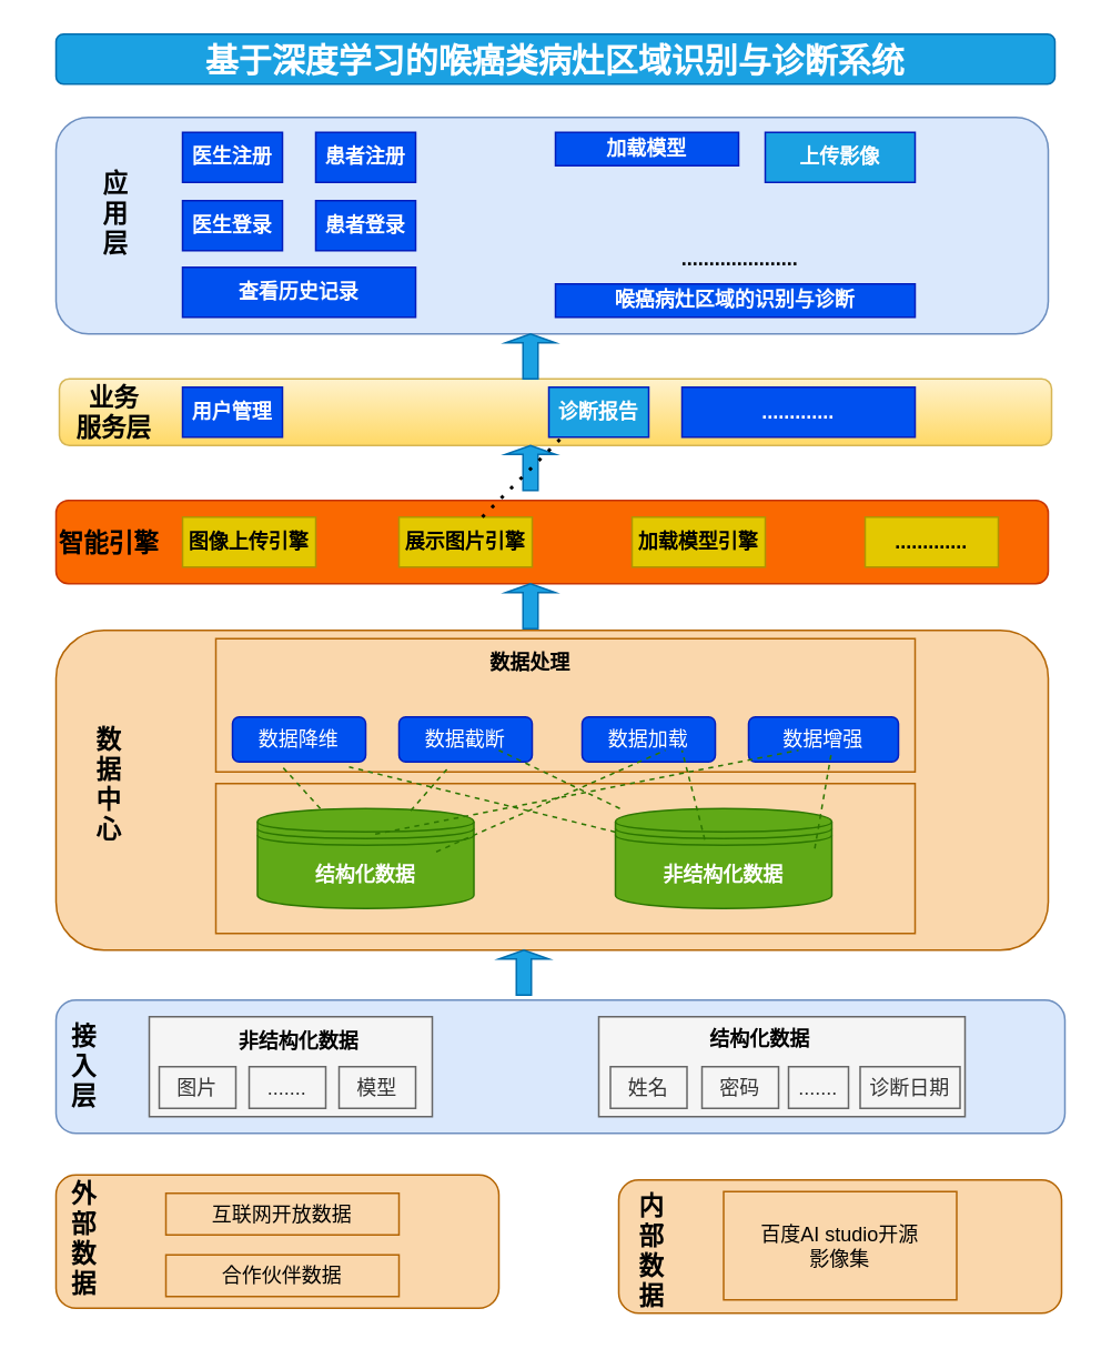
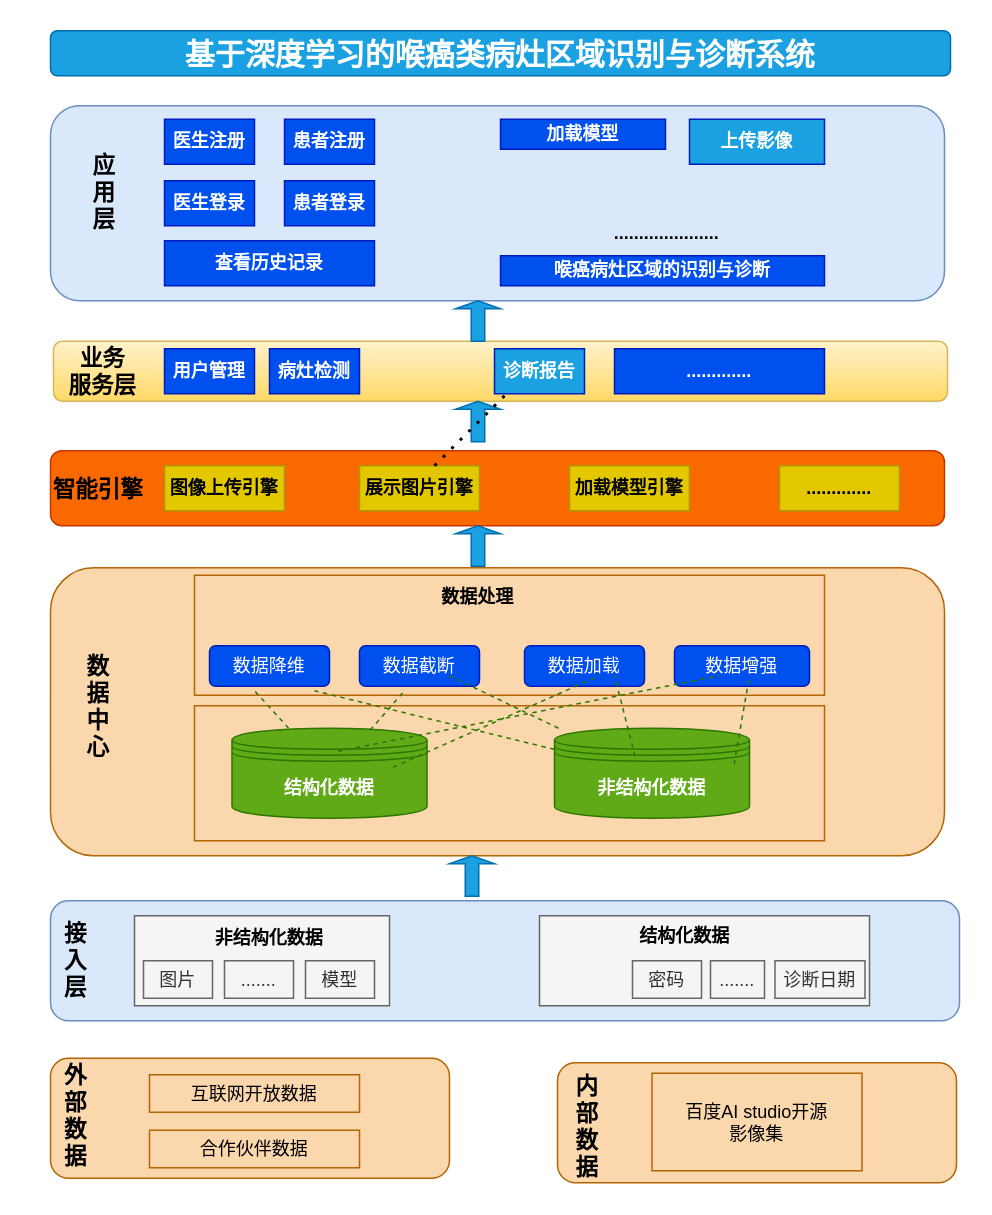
  <mxCell id="0" />
  <mxCell id="1" parent="0" />
  <mxCell id="2" value="&lt;p align=&quot;center&quot; class=&quot;MsoNormal&quot;&gt;&lt;span&gt;&lt;font style=&quot;font-size: 20px;&quot;&gt;基于深度学习的喉癌类病灶区域识别与诊断系统&lt;/font&gt;&lt;span style=&quot;font-size:18.0pt;font-family:宋体&quot;&gt;&lt;/span&gt;&lt;/span&gt;&lt;/p&gt;" style="rounded=1;whiteSpace=wrap;html=1;rotation=0;fillColor=#1ba1e2;strokeColor=#006EAF;fontStyle=1;fontColor=#ffffff;" vertex="1" parent="1"><mxGeometry x="33" y="20" width="600" height="30" as="geometry" /></mxCell>
  <mxCell id="3" value="" style="rounded=1;whiteSpace=wrap;html=1;fontStyle=1;fillColor=#dae8fc;strokeColor=#6c8ebf;" vertex="1" parent="1"><mxGeometry x="33" y="70" width="596" height="130" as="geometry" /></mxCell>
  <mxCell id="4" value="应&lt;br style=&quot;font-size: 15px;&quot;&gt;用&lt;br style=&quot;font-size: 15px;&quot;&gt;层" style="text;strokeColor=none;align=center;fillColor=none;html=1;verticalAlign=middle;whiteSpace=wrap;rounded=0;fontStyle=1;fontSize=15;" vertex="1" parent="1"><mxGeometry x="39" y="92" width="60" height="70" as="geometry" /></mxCell>
  <mxCell id="5" value="医生注册" style="rounded=0;whiteSpace=wrap;html=1;fontStyle=1;fillColor=#0050ef;fontColor=#ffffff;strokeColor=#001DBC;" vertex="1" parent="1"><mxGeometry x="109" y="79" width="60" height="30" as="geometry" /></mxCell>
  <mxCell id="6" value="医生登录" style="rounded=0;whiteSpace=wrap;html=1;fontStyle=1;fillColor=#0050ef;fontColor=#ffffff;strokeColor=#001DBC;" vertex="1" parent="1"><mxGeometry x="109" y="120" width="60" height="30" as="geometry" /></mxCell>
  <mxCell id="7" value="患者注册" style="rounded=0;whiteSpace=wrap;html=1;fontStyle=1;fillColor=#0050ef;fontColor=#ffffff;strokeColor=#001DBC;" vertex="1" parent="1"><mxGeometry x="189" y="79" width="60" height="30" as="geometry" /></mxCell>
  <mxCell id="8" value="患者登录" style="rounded=0;whiteSpace=wrap;html=1;fontStyle=1;fillColor=#0050ef;fontColor=#ffffff;strokeColor=#001DBC;" vertex="1" parent="1"><mxGeometry x="189" y="120" width="60" height="30" as="geometry" /></mxCell>
  <mxCell id="9" value="查看历史记录" style="rounded=0;whiteSpace=wrap;html=1;fontStyle=1;fillColor=#0050ef;fontColor=#ffffff;strokeColor=#001DBC;" vertex="1" parent="1"><mxGeometry x="109" y="160" width="140" height="30" as="geometry" /></mxCell>
  <mxCell id="10" value="加载模型" style="rounded=0;whiteSpace=wrap;html=1;fontStyle=1;fillColor=#0050ef;fontColor=#ffffff;strokeColor=#001DBC;" vertex="1" parent="1"><mxGeometry x="333" y="79" width="110" height="20" as="geometry" /></mxCell>
  <mxCell id="11" value="上传影像" style="rounded=0;whiteSpace=wrap;html=1;fontStyle=1;fillColor=#1ba1e2;fontColor=#ffffff;strokeColor=#001DBC;" vertex="1" parent="1"><mxGeometry x="459" y="79" width="90" height="30" as="geometry" /></mxCell>
  <mxCell id="12" value="....................." style="text;strokeColor=none;align=center;fillColor=none;html=1;verticalAlign=middle;whiteSpace=wrap;rounded=0;fontStyle=1" vertex="1" parent="1"><mxGeometry x="329" y="150" width="230" height="10" as="geometry" /></mxCell>
  <mxCell id="13" value="喉癌病灶区域的识别与诊断" style="rounded=0;whiteSpace=wrap;html=1;fontStyle=1;fillColor=#0050ef;fontColor=#ffffff;strokeColor=#001DBC;" vertex="1" parent="1"><mxGeometry x="333" y="170" width="216" height="20" as="geometry" /></mxCell>
  <mxCell id="14" value="" style="rounded=1;whiteSpace=wrap;html=1;fillColor=#fff2cc;strokeColor=#d6b656;gradientColor=#ffd966;" vertex="1" parent="1"><mxGeometry x="35" y="227" width="596" height="40" as="geometry" /></mxCell>
  <mxCell id="15" value="业务&lt;br&gt;服务层" style="text;strokeColor=none;align=center;fillColor=none;html=1;verticalAlign=middle;whiteSpace=wrap;rounded=0;fontStyle=1;fontSize=15;" vertex="1" parent="1"><mxGeometry x="33" y="212" width="70" height="70" as="geometry" /></mxCell>
  <mxCell id="16" value="用户管理" style="rounded=0;whiteSpace=wrap;html=1;fontStyle=1;fillColor=#0050ef;fontColor=#ffffff;strokeColor=#001DBC;" vertex="1" parent="1"><mxGeometry x="109" y="232" width="60" height="30" as="geometry" /></mxCell>
+ <mxCell id="17" value="病灶检测" style="rounded=0;whiteSpace=wrap;html=1;fontStyle=1;fillColor=#0050ef;fontColor=#ffffff;strokeColor=#001DBC;" vertex="1" parent="1"><mxGeometry x="179" y="232" width="60" height="30" as="geometry" /></mxCell>
  <mxCell id="18" value="诊断报告" style="rounded=0;whiteSpace=wrap;html=1;fontStyle=1;fillColor=#1ba1e2;fontColor=#ffffff;strokeColor=#001DBC;" vertex="1" parent="1"><mxGeometry x="329" y="232" width="60" height="30" as="geometry" /></mxCell>
  <mxCell id="19" value="............." style="rounded=0;whiteSpace=wrap;html=1;fontStyle=1;fillColor=#0050ef;fontColor=#ffffff;strokeColor=#001DBC;" vertex="1" parent="1"><mxGeometry x="409" y="232" width="140" height="30" as="geometry" /></mxCell>
  <mxCell id="20" value="" style="rounded=1;whiteSpace=wrap;html=1;fillColor=#fad7ac;strokeColor=#b46504;" vertex="1" parent="1"><mxGeometry x="33" y="378" width="596" height="192" as="geometry" /></mxCell>
  <mxCell id="21" value="数&lt;br&gt;据&lt;br&gt;中&lt;br&gt;心" style="text;strokeColor=none;align=center;fillColor=none;html=1;verticalAlign=middle;whiteSpace=wrap;rounded=0;fontStyle=1;fontSize=15;" vertex="1" parent="1"><mxGeometry x="35" y="395" width="60" height="150" as="geometry" /></mxCell>
  <mxCell id="22" value="" style="shape=singleArrow;direction=north;whiteSpace=wrap;html=1;fillColor=#1ba1e2;strokeColor=#006EAF;fontColor=#ffffff;" vertex="1" parent="1"><mxGeometry x="303" y="200" width="30" height="27" as="geometry" /></mxCell>
  <mxCell id="23" value="" style="shape=singleArrow;direction=north;whiteSpace=wrap;html=1;fillColor=#1ba1e2;strokeColor=#006EAF;fontColor=#ffffff;" vertex="1" parent="1"><mxGeometry x="303" y="267" width="30" height="27" as="geometry" /></mxCell>
  <mxCell id="24" value="" style="rounded=0;whiteSpace=wrap;html=1;fillColor=#fad7ac;strokeColor=#b46504;" vertex="1" parent="1"><mxGeometry x="129" y="383" width="420" height="80" as="geometry" /></mxCell>
  <mxCell id="25" value="数据处理" style="text;strokeColor=none;align=center;fillColor=none;html=1;verticalAlign=middle;whiteSpace=wrap;rounded=0;fontStyle=1" vertex="1" parent="1"><mxGeometry x="288" y="383" width="60" height="30" as="geometry" /></mxCell>
  <mxCell id="26" value="" style="rounded=1;whiteSpace=wrap;html=1;fillColor=#fa6800;fontColor=#000000;strokeColor=#C73500;" vertex="1" parent="1"><mxGeometry x="33" y="300" width="596" height="50" as="geometry" /></mxCell>
  <mxCell id="27" value="智能引擎" style="text;strokeColor=none;align=center;fillColor=none;html=1;verticalAlign=middle;whiteSpace=wrap;rounded=0;fontStyle=1;fontSize=15;" vertex="1" parent="1"><mxGeometry x="30" y="290" width="70" height="70" as="geometry" /></mxCell>
  <mxCell id="28" value="图像上传引擎" style="rounded=0;whiteSpace=wrap;html=1;fontStyle=1;fillColor=#e3c800;fontColor=#000000;strokeColor=#B09500;" vertex="1" parent="1"><mxGeometry x="109" y="310" width="80" height="30" as="geometry" /></mxCell>
  <mxCell id="29" value="展示图片引擎" style="rounded=0;whiteSpace=wrap;html=1;fontStyle=1;fillColor=#e3c800;fontColor=#000000;strokeColor=#B09500;" vertex="1" parent="1"><mxGeometry x="239" y="310" width="80" height="30" as="geometry" /></mxCell>
  <mxCell id="30" value="加载模型引擎" style="rounded=0;whiteSpace=wrap;html=1;fontStyle=1;fillColor=#e3c800;fontColor=#000000;strokeColor=#B09500;" vertex="1" parent="1"><mxGeometry x="379" y="310" width="80" height="30" as="geometry" /></mxCell>
  <mxCell id="31" value="............." style="rounded=0;whiteSpace=wrap;html=1;fontStyle=1;fillColor=#e3c800;fontColor=#000000;strokeColor=#B09500;" vertex="1" parent="1"><mxGeometry x="519" y="310" width="80" height="30" as="geometry" /></mxCell>
  <mxCell id="32" value="" style="shape=singleArrow;direction=north;whiteSpace=wrap;html=1;fillColor=#1ba1e2;strokeColor=#006EAF;fontColor=#ffffff;" vertex="1" parent="1"><mxGeometry x="303" y="350" width="30" height="27" as="geometry" /></mxCell>
  <mxCell id="33" value="数据降维" style="rounded=1;whiteSpace=wrap;html=1;fillColor=#0050ef;strokeColor=#001DBC;fontColor=#ffffff;" vertex="1" parent="1"><mxGeometry x="139" y="430" width="80" height="27" as="geometry" /></mxCell>
  <mxCell id="34" value="数据截断" style="rounded=1;whiteSpace=wrap;html=1;fillColor=#0050ef;strokeColor=#001DBC;fontColor=#ffffff;" vertex="1" parent="1"><mxGeometry x="239" y="430" width="80" height="27" as="geometry" /></mxCell>
  <mxCell id="35" value="数据加载" style="rounded=1;whiteSpace=wrap;html=1;fillColor=#0050ef;strokeColor=#001DBC;fontColor=#ffffff;" vertex="1" parent="1"><mxGeometry x="349" y="430" width="80" height="27" as="geometry" /></mxCell>
  <mxCell id="36" value="数据增强" style="rounded=1;whiteSpace=wrap;html=1;fillColor=#0050ef;strokeColor=#001DBC;fontColor=#ffffff;" vertex="1" parent="1"><mxGeometry x="449" y="430" width="90" height="27" as="geometry" /></mxCell>
  <mxCell id="37" value="" style="rounded=0;whiteSpace=wrap;html=1;fillColor=#fad7ac;strokeColor=#b46504;" vertex="1" parent="1"><mxGeometry x="129" y="470" width="420" height="90" as="geometry" /></mxCell>
  <mxCell id="38" value="&lt;b&gt;结构化数据&lt;/b&gt;" style="shape=datastore;whiteSpace=wrap;html=1;fillColor=#60a917;fontColor=#ffffff;strokeColor=#2D7600;" vertex="1" parent="1"><mxGeometry x="154" y="485" width="130" height="60" as="geometry" /></mxCell>
  <mxCell id="39" value="&lt;b&gt;非结构化数据&lt;/b&gt;" style="shape=datastore;whiteSpace=wrap;html=1;fillColor=#60a917;fontColor=#ffffff;strokeColor=#2D7600;" vertex="1" parent="1"><mxGeometry x="369" y="485" width="130" height="60" as="geometry" /></mxCell>
  <mxCell id="40" value="" style="endArrow=none;dashed=1;html=1;rounded=0;fillColor=#60a917;strokeColor=#2D7600;" edge="1" parent="1" source="38"><mxGeometry width="50" height="50" relative="1" as="geometry"><mxPoint x="119" y="510" as="sourcePoint" /><mxPoint x="169" y="460" as="targetPoint" /></mxGeometry></mxCell>
  <mxCell id="41" value="" style="endArrow=none;dashed=1;html=1;dashPattern=1 3;strokeWidth=2;rounded=0;" edge="1" parent="1"><mxGeometry width="50" height="50" relative="1" as="geometry"><mxPoint x="289" y="310" as="sourcePoint" /><mxPoint x="339" y="260" as="targetPoint" /></mxGeometry></mxCell>
  <mxCell id="42" value="" style="endArrow=none;dashed=1;html=1;rounded=0;fillColor=#60a917;strokeColor=#2D7600;" edge="1" parent="1" source="39"><mxGeometry width="50" height="50" relative="1" as="geometry"><mxPoint x="159" y="510" as="sourcePoint" /><mxPoint x="209" y="460" as="targetPoint" /></mxGeometry></mxCell>
  <mxCell id="43" value="" style="endArrow=none;dashed=1;html=1;rounded=0;fillColor=#60a917;strokeColor=#2D7600;exitX=0.708;exitY=0.022;exitDx=0;exitDy=0;exitPerimeter=0;" edge="1" parent="1" source="38"><mxGeometry width="50" height="50" relative="1" as="geometry"><mxPoint x="219" y="510" as="sourcePoint" /><mxPoint x="269" y="460" as="targetPoint" /></mxGeometry></mxCell>
  <mxCell id="44" value="" style="endArrow=none;dashed=1;html=1;rounded=0;fillColor=#60a917;strokeColor=#2D7600;" edge="1" parent="1" source="39"><mxGeometry width="50" height="50" relative="1" as="geometry"><mxPoint x="249" y="500" as="sourcePoint" /><mxPoint x="299" y="450" as="targetPoint" /></mxGeometry></mxCell>
  <mxCell id="45" value="" style="endArrow=none;dashed=1;html=1;rounded=0;exitX=0.826;exitY=0.433;exitDx=0;exitDy=0;exitPerimeter=0;fillColor=#60a917;strokeColor=#2D7600;" edge="1" parent="1" source="38"><mxGeometry width="50" height="50" relative="1" as="geometry"><mxPoint x="349" y="500" as="sourcePoint" /><mxPoint x="399" y="450" as="targetPoint" /></mxGeometry></mxCell>
  <mxCell id="46" value="" style="endArrow=none;dashed=1;html=1;rounded=0;exitX=0.413;exitY=0.311;exitDx=0;exitDy=0;exitPerimeter=0;fillColor=#60a917;strokeColor=#2D7600;" edge="1" parent="1" source="39"><mxGeometry width="50" height="50" relative="1" as="geometry"><mxPoint x="359" y="500" as="sourcePoint" /><mxPoint x="409" y="450" as="targetPoint" /></mxGeometry></mxCell>
  <mxCell id="47" value="" style="endArrow=none;dashed=1;html=1;rounded=0;exitX=0.921;exitY=0.4;exitDx=0;exitDy=0;exitPerimeter=0;fillColor=#60a917;strokeColor=#2D7600;" edge="1" parent="1" source="39"><mxGeometry width="50" height="50" relative="1" as="geometry"><mxPoint x="449" y="500" as="sourcePoint" /><mxPoint x="499" y="450" as="targetPoint" /></mxGeometry></mxCell>
  <mxCell id="48" value="" style="endArrow=none;dashed=1;html=1;rounded=0;exitX=0.544;exitY=0.256;exitDx=0;exitDy=0;exitPerimeter=0;fillColor=#60a917;strokeColor=#2D7600;" edge="1" parent="1" source="38"><mxGeometry width="50" height="50" relative="1" as="geometry"><mxPoint x="429" y="500" as="sourcePoint" /><mxPoint x="479" y="450" as="targetPoint" /></mxGeometry></mxCell>
  <mxCell id="49" value="" style="rounded=1;whiteSpace=wrap;html=1;fillColor=#dae8fc;strokeColor=#6c8ebf;" vertex="1" parent="1"><mxGeometry x="33" y="600" width="606" height="80" as="geometry" /></mxCell>
  <mxCell id="50" value="接&lt;br&gt;入&lt;br&gt;层" style="text;strokeColor=none;align=center;fillColor=none;html=1;verticalAlign=middle;whiteSpace=wrap;rounded=0;fontStyle=1;fontSize=15;" vertex="1" parent="1"><mxGeometry x="20" y="604" width="60" height="70" as="geometry" /></mxCell>
  <mxCell id="51" value="" style="shape=singleArrow;direction=north;whiteSpace=wrap;html=1;fillColor=#1ba1e2;strokeColor=#006EAF;fontColor=#ffffff;" vertex="1" parent="1"><mxGeometry x="299" y="570" width="30" height="27" as="geometry" /></mxCell>
  <mxCell id="52" value="" style="rounded=0;whiteSpace=wrap;html=1;align=center;fillColor=#f5f5f5;strokeColor=#666666;fontColor=#333333;" vertex="1" parent="1"><mxGeometry x="89" y="610" width="170" height="60" as="geometry" /></mxCell>
  <mxCell id="53" value="图片" style="rounded=0;whiteSpace=wrap;html=1;fillColor=#f5f5f5;fontColor=#333333;strokeColor=#666666;" vertex="1" parent="1"><mxGeometry x="95" y="640" width="46" height="25" as="geometry" /></mxCell>
  <mxCell id="54" value="......." style="rounded=0;whiteSpace=wrap;html=1;fillColor=#f5f5f5;fontColor=#333333;strokeColor=#666666;" vertex="1" parent="1"><mxGeometry x="149" y="640" width="46" height="25" as="geometry" /></mxCell>
  <mxCell id="55" value="模型" style="rounded=0;whiteSpace=wrap;html=1;fillColor=#f5f5f5;fontColor=#333333;strokeColor=#666666;" vertex="1" parent="1"><mxGeometry x="203" y="640" width="46" height="25" as="geometry" /></mxCell>
  <mxCell id="56" value="&lt;b&gt;非结构化数据&lt;/b&gt;" style="text;strokeColor=none;align=center;fillColor=none;html=1;verticalAlign=middle;whiteSpace=wrap;rounded=0;" vertex="1" parent="1"><mxGeometry x="139" y="610" width="80" height="30" as="geometry" /></mxCell>
  <mxCell id="57" value="" style="rounded=0;whiteSpace=wrap;html=1;align=center;fillColor=#f5f5f5;strokeColor=#666666;fontColor=#333333;" vertex="1" parent="1"><mxGeometry x="359" y="610" width="220" height="60" as="geometry" /></mxCell>
  <mxCell id="58" value="&lt;b&gt;结构化数据&lt;/b&gt;" style="text;strokeColor=none;align=center;fillColor=none;html=1;verticalAlign=middle;whiteSpace=wrap;rounded=0;" vertex="1" parent="1"><mxGeometry x="416" y="609" width="80" height="30" as="geometry" /></mxCell>
- <mxCell id="59" value="姓名" style="rounded=0;whiteSpace=wrap;html=1;fillColor=#f5f5f5;fontColor=#333333;strokeColor=#666666;" vertex="1" parent="1"><mxGeometry x="366" y="640" width="46" height="25" as="geometry" /></mxCell>
  <mxCell id="60" value="密码" style="rounded=0;whiteSpace=wrap;html=1;fillColor=#f5f5f5;fontColor=#333333;strokeColor=#666666;" vertex="1" parent="1"><mxGeometry x="421" y="640" width="46" height="25" as="geometry" /></mxCell>
  <mxCell id="61" value="......." style="rounded=0;whiteSpace=wrap;html=1;fillColor=#f5f5f5;fontColor=#333333;strokeColor=#666666;" vertex="1" parent="1"><mxGeometry x="473" y="640" width="36" height="25" as="geometry" /></mxCell>
  <mxCell id="62" value="诊断日期" style="rounded=0;whiteSpace=wrap;html=1;fillColor=#f5f5f5;fontColor=#333333;strokeColor=#666666;" vertex="1" parent="1"><mxGeometry x="516" y="640" width="60" height="25" as="geometry" /></mxCell>
  <mxCell id="63" value="" style="rounded=1;whiteSpace=wrap;html=1;fillColor=#fad7ac;strokeColor=#b46504;" vertex="1" parent="1"><mxGeometry x="33" y="705" width="266" height="80" as="geometry" /></mxCell>
  <mxCell id="64" value="外&lt;br&gt;部&lt;br&gt;数&lt;br&gt;据" style="text;strokeColor=none;align=center;fillColor=none;html=1;verticalAlign=middle;whiteSpace=wrap;rounded=0;fontStyle=1;fontSize=15;" vertex="1" parent="1"><mxGeometry x="20" y="708" width="60" height="70" as="geometry" /></mxCell>
  <mxCell id="65" value="互联网开放数据" style="rounded=0;whiteSpace=wrap;html=1;fillColor=#fad7ac;strokeColor=#b46504;" vertex="1" parent="1"><mxGeometry x="99" y="716" width="140" height="25" as="geometry" /></mxCell>
  <mxCell id="66" value="合作伙伴数据" style="rounded=0;whiteSpace=wrap;html=1;fillColor=#fad7ac;strokeColor=#b46504;" vertex="1" parent="1"><mxGeometry x="99" y="753" width="140" height="25" as="geometry" /></mxCell>
  <mxCell id="67" value="" style="rounded=1;whiteSpace=wrap;html=1;fillColor=#fad7ac;strokeColor=#b46504;" vertex="1" parent="1"><mxGeometry x="371" y="708" width="266" height="80" as="geometry" /></mxCell>
  <mxCell id="68" value="内&lt;br&gt;部&lt;br&gt;数&lt;br&gt;据" style="text;strokeColor=none;align=center;fillColor=none;html=1;verticalAlign=middle;whiteSpace=wrap;rounded=0;fontStyle=1;fontSize=15;" vertex="1" parent="1"><mxGeometry x="361" y="715" width="60" height="70" as="geometry" /></mxCell>
  <mxCell id="69" value="百度AI studio开源&lt;br&gt;影像集" style="rounded=0;whiteSpace=wrap;html=1;fillColor=#fad7ac;strokeColor=#b46504;" vertex="1" parent="1"><mxGeometry x="434" y="715" width="140" height="65" as="geometry" /></mxCell>
